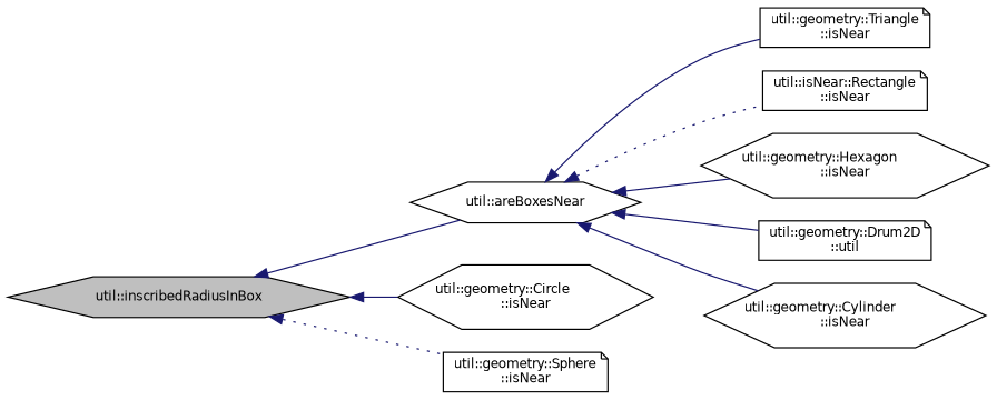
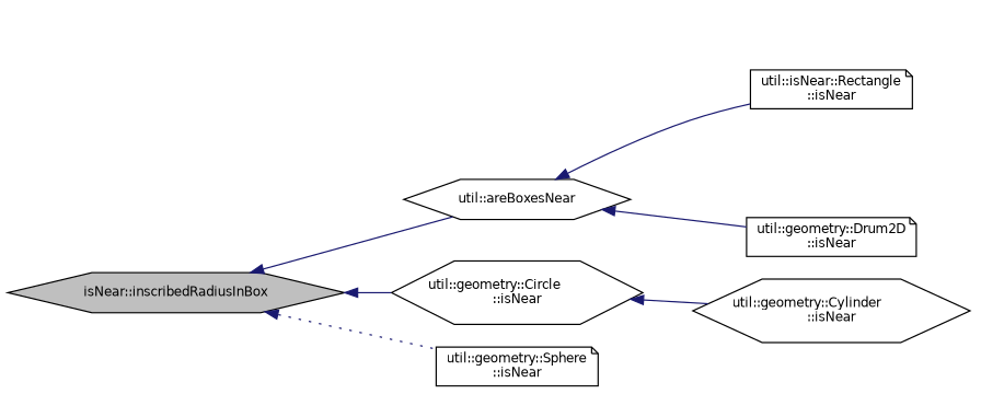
  digraph {
    rankdir=LR
    node [color=black fillcolor=white fontname=Helvetica fontsize=10 shape=hexagon style=filled]
    edge [color=midnightblue dir=back fontname=Helvetica fontsize=10 labelfontname=Helvetica labelfontsize=10 style=solid]
-   n1 [fillcolor=grey75 fontcolor=black height=0.2 label="util::inscribedRadiusInBox" width=0.4]
+   n1 [fillcolor=grey75 fontcolor=black height=0.2 label="isNear::inscribedRadiusInBox" width=0.4]
    n2 [height=0.2 label="util::areBoxesNear" width=0.4]
    n3 [height=0.2 label="util::geometry::Circle\l::isNear" width=0.4]
    n4 [height=0.2 label="util::geometry::Sphere\l::isNear" shape=note width=0.4]
-   n5 [height=0.2 label="util::geometry::Triangle\l::isNear" shape=note width=0.4]
    n6 [height=0.2 label="util::isNear::Rectangle\l::isNear" shape=note width=0.4]
-   n7 [height=0.2 label="util::geometry::Hexagon\l::isNear" width=0.4]
-   n8 [height=0.2 label="util::geometry::Drum2D\l::util" shape=note width=0.4]
+   n8 [height=0.2 label="util::geometry::Drum2D\l::isNear" shape=note width=0.4]
    n9 [height=0.2 label="util::geometry::Cylinder\l::isNear" width=0.4]
    n1 -> n2
    n1 -> n3
    n1 -> n4 [style=dotted]
-   n2 -> n5
-   n2 -> n6 [style=dotted]
-   n2 -> n7
+   n2 -> n6
    n2 -> n8
-   n2 -> n9
+   n3 -> n9
  }
